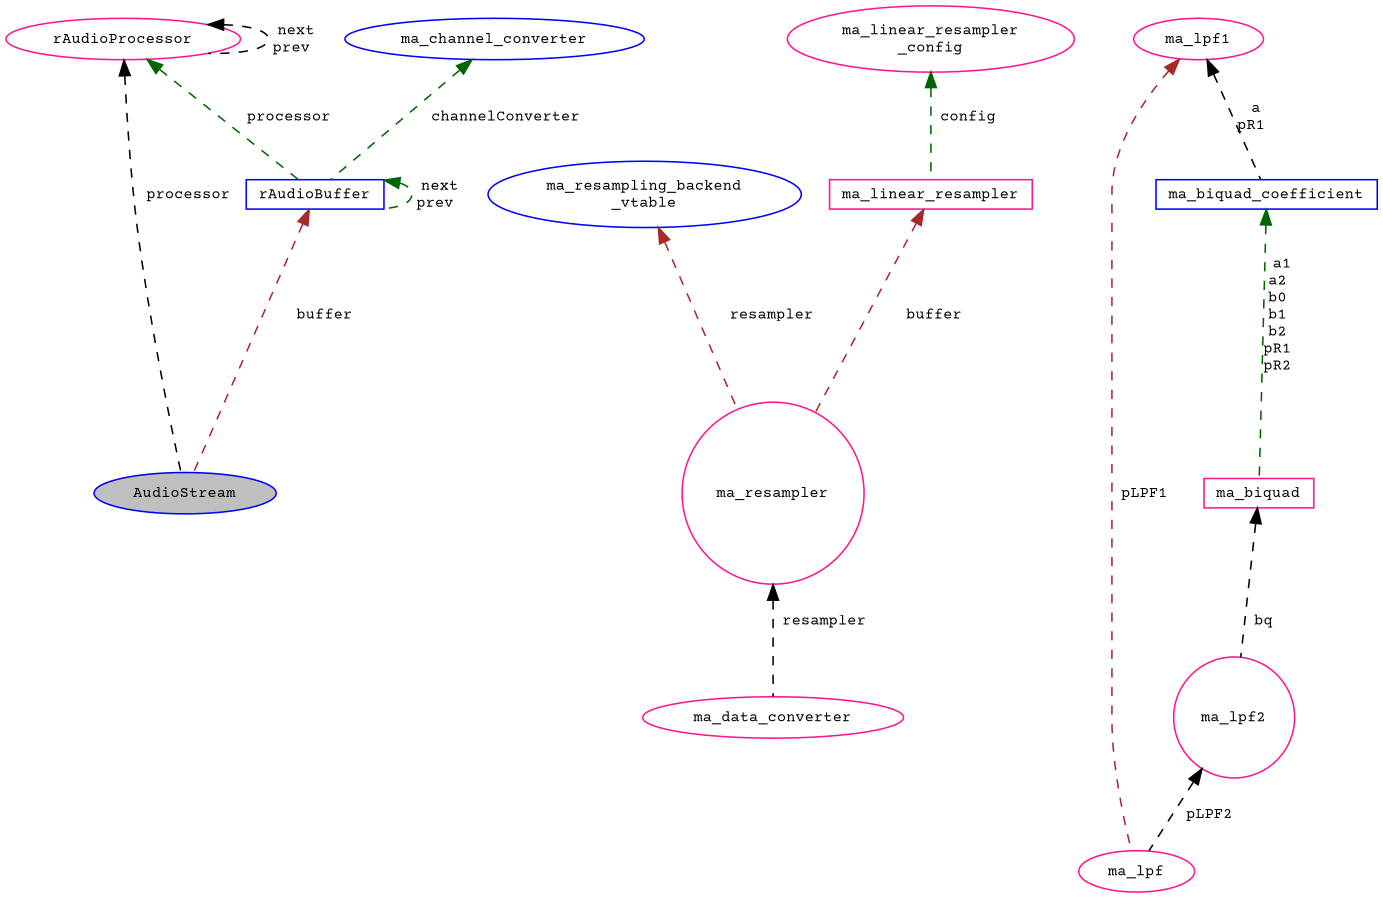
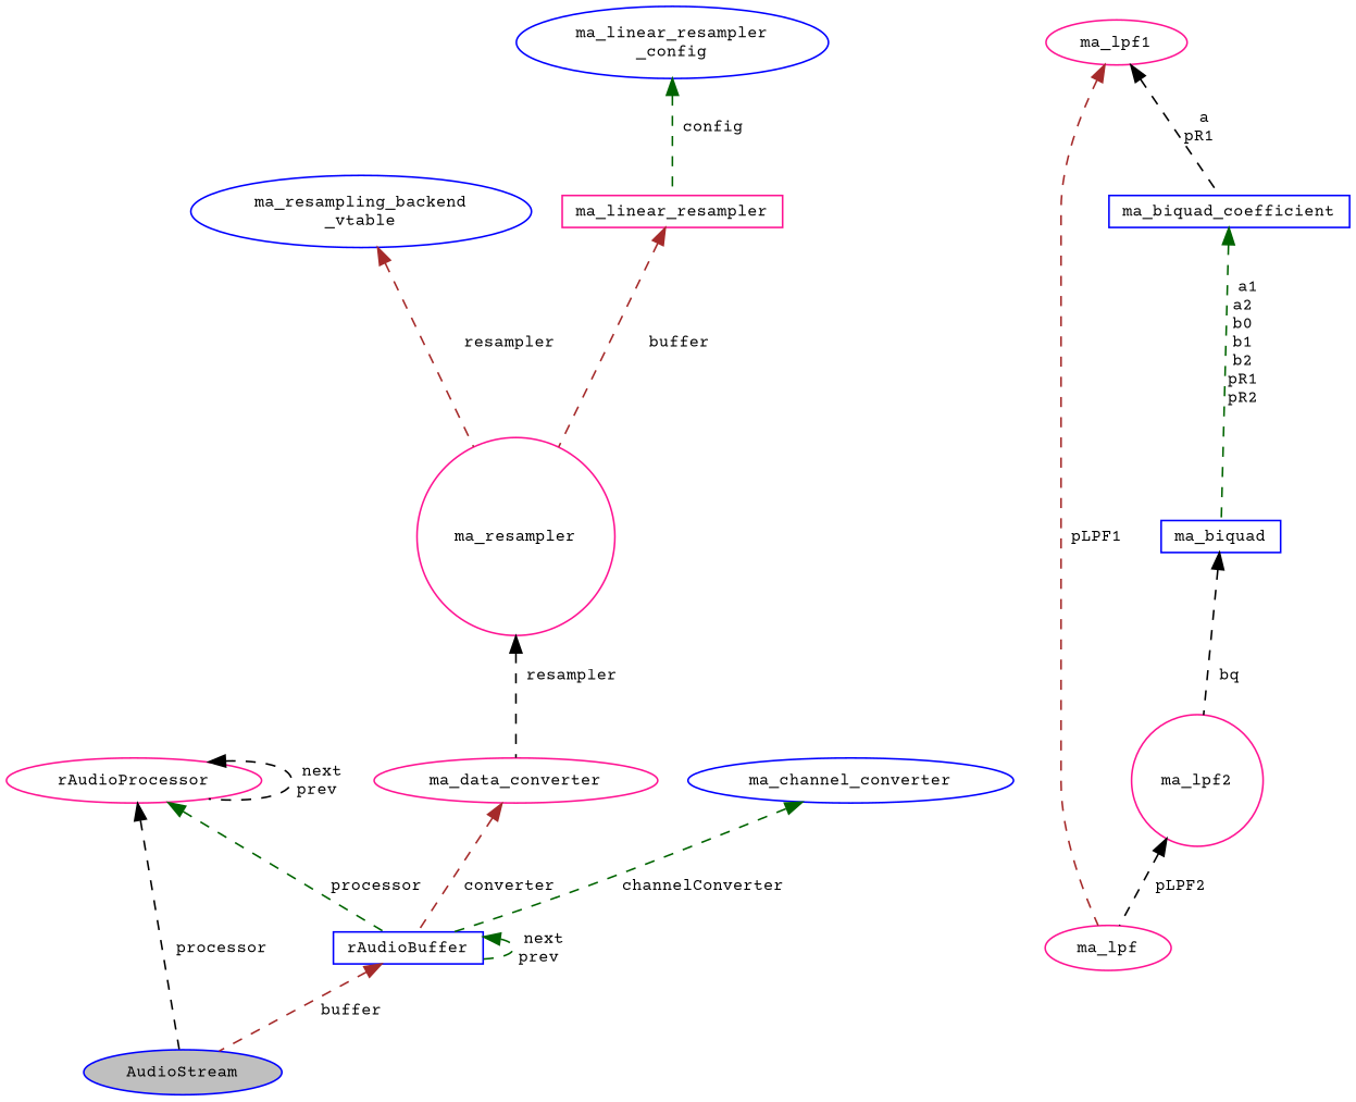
  digraph {
    fontname="Courier Prime"
    node [color=deeppink fillcolor=white fontname="Courier Prime" fontsize=10 shape=ellipse style=filled]
    edge [color=black dir=back fontname="Courier Prime" fontsize=10 labelfontname=Helvetica labelfontsize=10 style=dashed]
    n1 [color=blue fillcolor=grey75 fontcolor=black height=0.2 label=AudioStream width=0.4]
    n2 [height=0.2 label=rAudioProcessor width=0.4]
    n3 [color=blue height=0.2 label=rAudioBuffer shape=box width=0.4]
    n4 [height=0.2 label=ma_data_converter width=0.4]
    n5 [height=0.2 label=ma_resampler shape=circle width=0.4]
    n6 [color=blue height=0.2 label="ma_resampling_backend\l_vtable" width=0.4]
    n7 [height=0.2 label=ma_linear_resampler shape=box width=0.4]
    n8 [height=0.2 label=ma_lpf width=0.4]
    n9 [height=0.2 label=ma_lpf1 width=0.4]
    n10 [color=blue height=0.2 label=ma_biquad_coefficient shape=box width=0.4]
-   n11 [height=0.2 label=ma_biquad shape=box width=0.4]
+   n11 [color=blue height=0.2 label=ma_biquad shape=box width=0.4]
    n12 [height=0.2 label=ma_lpf2 shape=circle width=0.4]
-   n13 [height=0.2 label="ma_linear_resampler\l_config" width=0.4]
+   n13 [color=blue height=0.2 label="ma_linear_resampler\l_config" width=0.4]
    n14 [color=blue height=0.2 label=ma_channel_converter width=0.4]
    n2 -> n1 [label=" processor"]
    n2 -> n2 [label=" next\nprev"]
    n2 -> n3 [color=darkgreen label=" processor"]
    n3 -> n1 [color=brown label=" buffer"]
    n3 -> n3 [color=darkgreen label=" next\nprev"]
+   n4 -> n3 [color=brown label=" converter"]
    n5 -> n4 [label=" resampler"]
    n6 -> n5 [color=brown label=" resampler"]
    n7 -> n5 [color=brown label=" buffer"]
    n9 -> n8 [color=brown label=" pLPF1"]
    n9 -> n10 [label=" a\npR1"]
    n10 -> n11 [color=darkgreen label=" a1\na2\nb0\nb1\nb2\npR1\npR2"]
    n11 -> n12 [label=" bq"]
    n12 -> n8 [label=" pLPF2"]
    n13 -> n7 [color=darkgreen label=" config"]
    n14 -> n3 [color=darkgreen label=" channelConverter"]
  }
